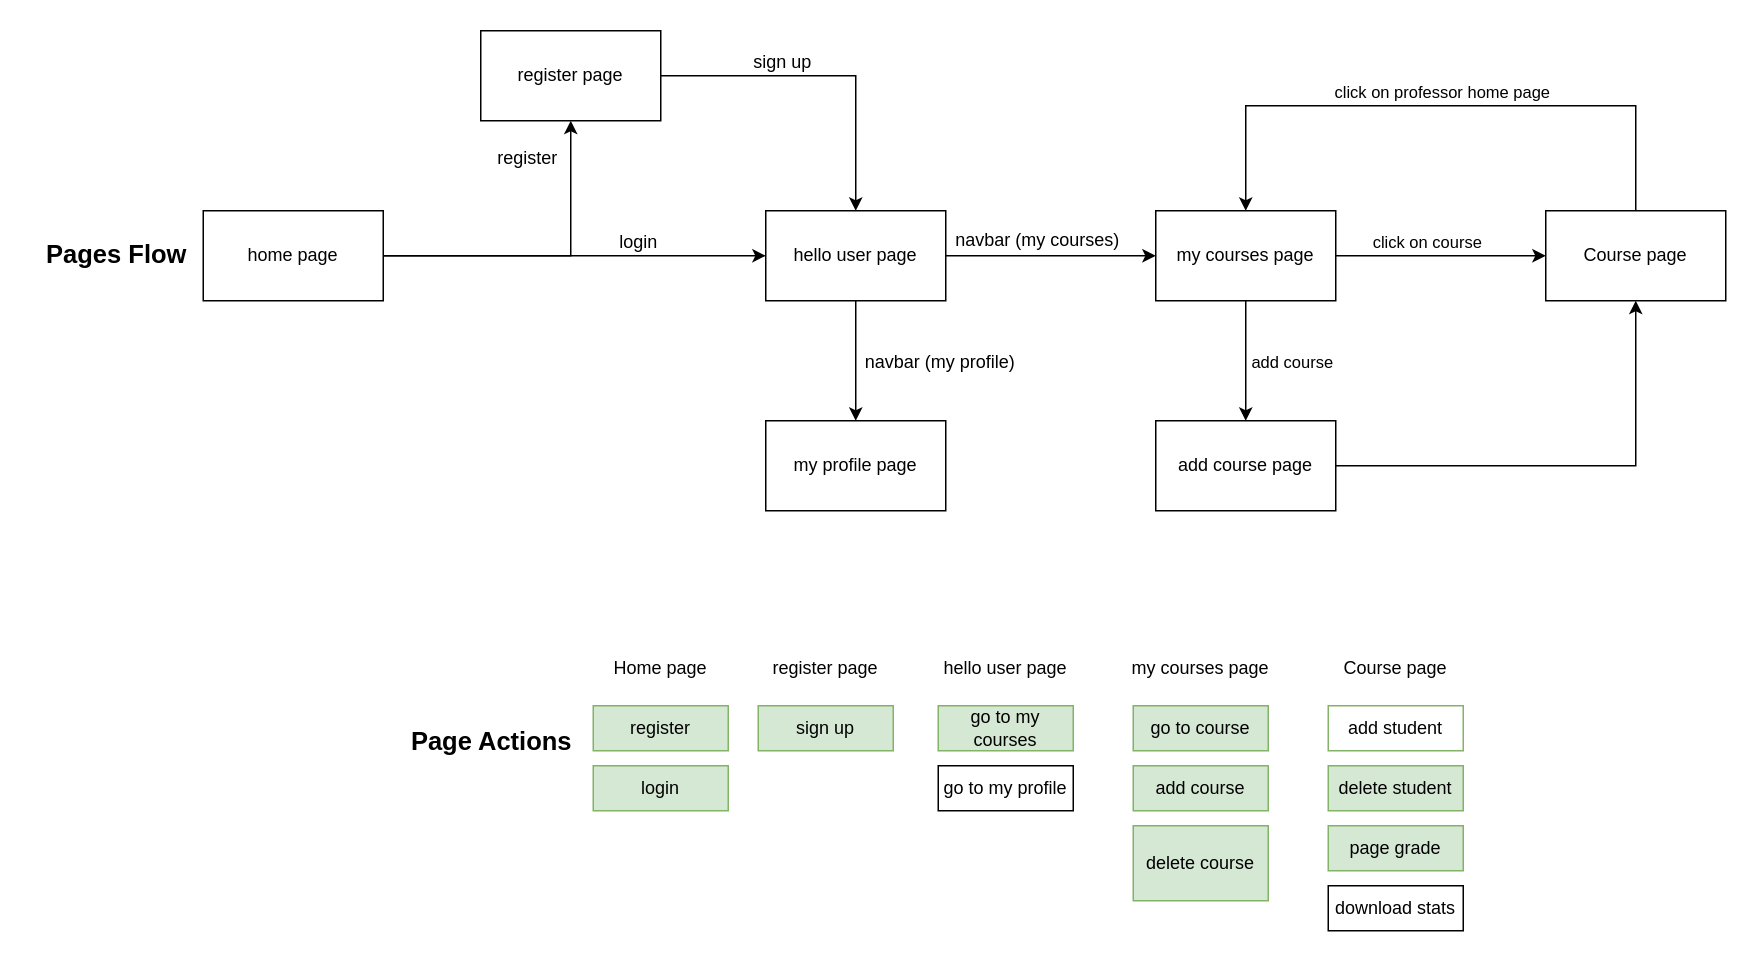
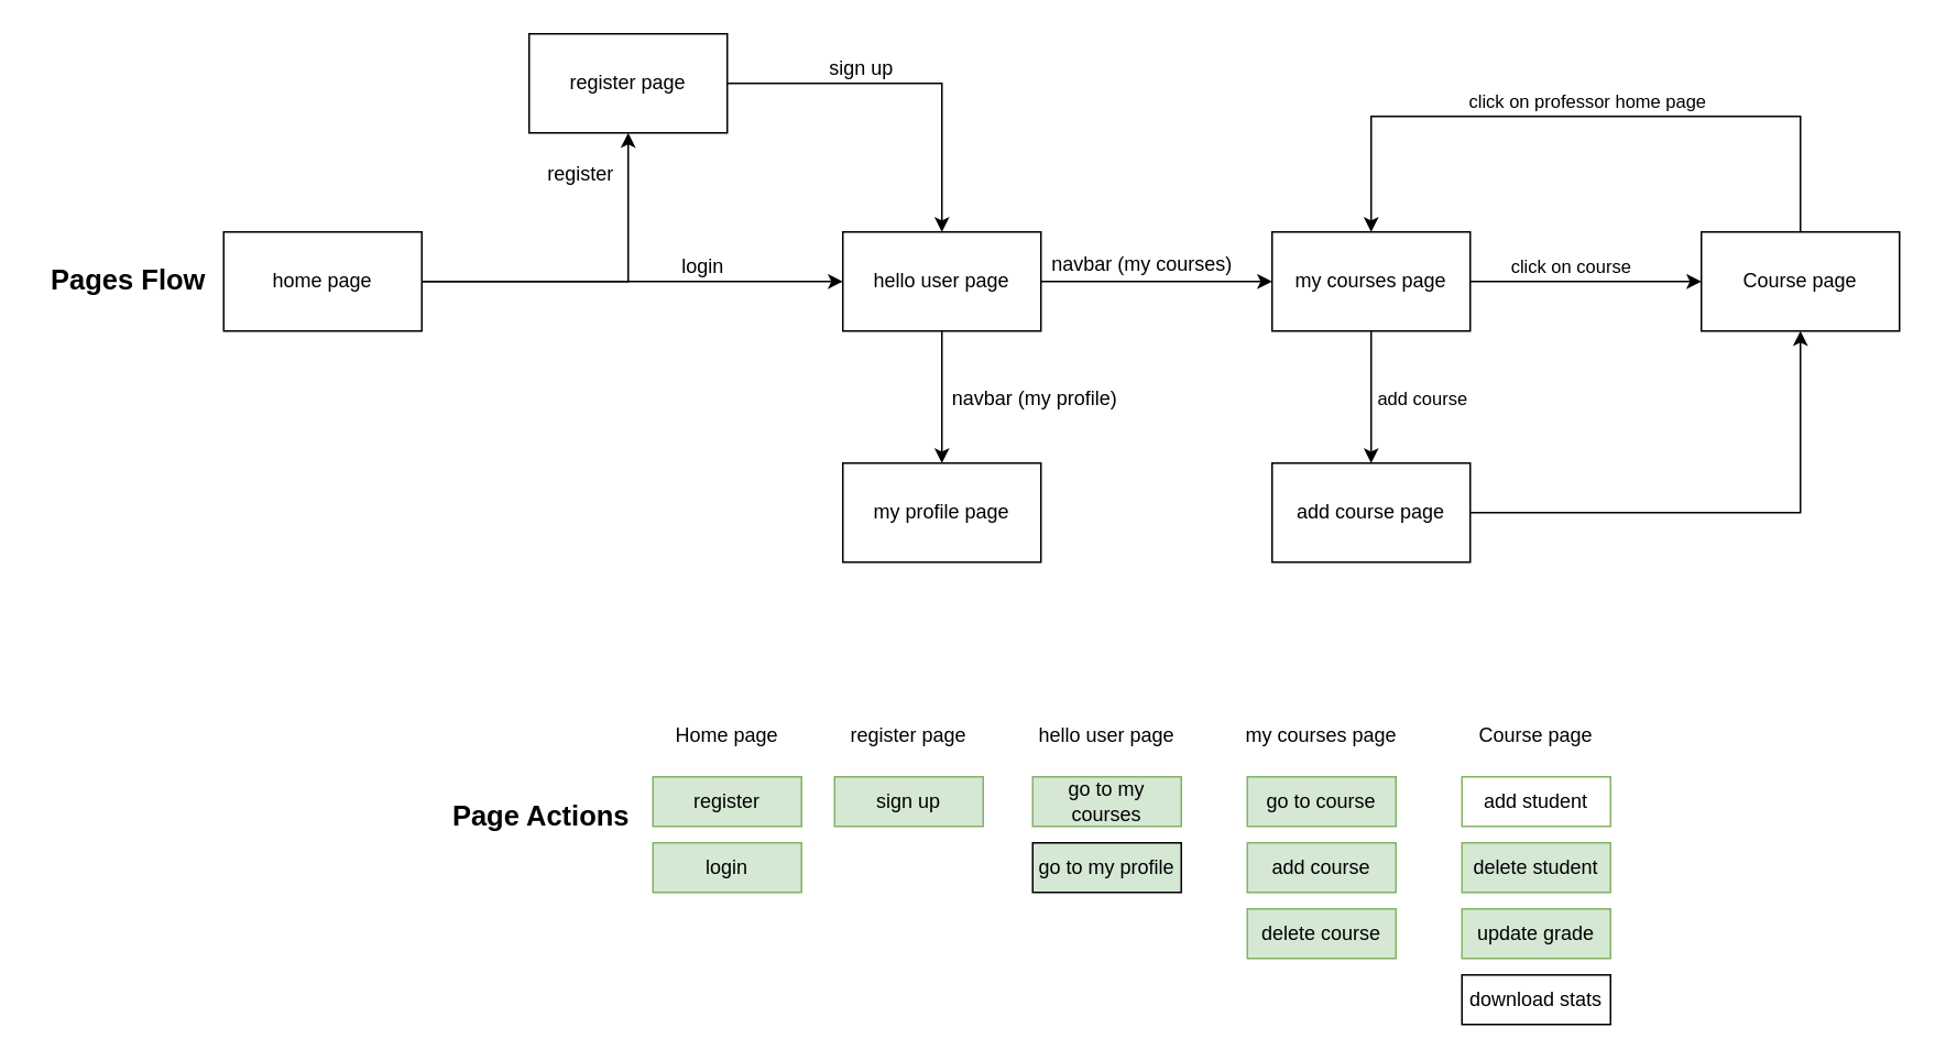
  <mxCell id="0" />
  <mxCell id="1" parent="0" />
  <mxCell id="2" style="edgeStyle=orthogonalEdgeStyle;rounded=0;orthogonalLoop=1;jettySize=auto;html=1;fontSize=12;" parent="1" source="6" target="33" edge="1"><mxGeometry relative="1" as="geometry" /></mxCell>
  <mxCell id="3" value="login" style="edgeLabel;html=1;align=center;verticalAlign=middle;resizable=0;points=[];fontSize=12;" parent="2" vertex="1" connectable="0"><mxGeometry x="0.325" relative="1" as="geometry"><mxPoint y="-10" as="offset" /></mxGeometry></mxCell>
  <mxCell id="4" style="edgeStyle=orthogonalEdgeStyle;rounded=0;orthogonalLoop=1;jettySize=auto;html=1;fontSize=12;" parent="1" source="6" target="42" edge="1"><mxGeometry relative="1" as="geometry" /></mxCell>
  <mxCell id="5" value="register" style="edgeLabel;html=1;align=center;verticalAlign=middle;resizable=0;points=[];fontSize=12;" parent="4" vertex="1" connectable="0"><mxGeometry x="0.793" y="-2" relative="1" as="geometry"><mxPoint x="-32" y="2" as="offset" /></mxGeometry></mxCell>
  <mxCell id="6" value="home page" style="rounded=0;whiteSpace=wrap;html=1;" parent="1" vertex="1"><mxGeometry x="135" y="140" width="120" height="60" as="geometry" /></mxCell>
  <mxCell id="7" value="" style="edgeStyle=orthogonalEdgeStyle;rounded=0;orthogonalLoop=1;jettySize=auto;html=1;" parent="1" source="11" target="14" edge="1"><mxGeometry relative="1" as="geometry" /></mxCell>
  <mxCell id="8" value="click on course" style="edgeLabel;html=1;align=center;verticalAlign=middle;resizable=0;points=[];" parent="7" vertex="1" connectable="0"><mxGeometry x="-0.338" y="-1" relative="1" as="geometry"><mxPoint x="14" y="-11" as="offset" /></mxGeometry></mxCell>
  <mxCell id="9" value="" style="edgeStyle=orthogonalEdgeStyle;rounded=0;orthogonalLoop=1;jettySize=auto;html=1;" parent="1" source="11" target="16" edge="1"><mxGeometry relative="1" as="geometry" /></mxCell>
  <mxCell id="10" value="add course" style="edgeLabel;html=1;align=center;verticalAlign=middle;resizable=0;points=[];" parent="9" vertex="1" connectable="0"><mxGeometry x="0.141" y="1" relative="1" as="geometry"><mxPoint x="29" y="-6" as="offset" /></mxGeometry></mxCell>
  <mxCell id="11" value="my courses page" style="whiteSpace=wrap;html=1;rounded=0;" parent="1" vertex="1"><mxGeometry x="770" y="140" width="120" height="60" as="geometry" /></mxCell>
  <mxCell id="12" style="edgeStyle=orthogonalEdgeStyle;rounded=0;orthogonalLoop=1;jettySize=auto;html=1;" parent="1" source="14" target="11" edge="1"><mxGeometry relative="1" as="geometry"><Array as="points"><mxPoint x="1090" y="70" /><mxPoint x="830" y="70" /></Array></mxGeometry></mxCell>
  <mxCell id="13" value="click on professor home page" style="edgeLabel;html=1;align=center;verticalAlign=middle;resizable=0;points=[];" parent="12" vertex="1" connectable="0"><mxGeometry x="0.15" relative="1" as="geometry"><mxPoint x="30" y="-10" as="offset" /></mxGeometry></mxCell>
  <mxCell id="14" value="Course page" style="whiteSpace=wrap;html=1;rounded=0;" parent="1" vertex="1"><mxGeometry x="1030" y="140" width="120" height="60" as="geometry" /></mxCell>
  <mxCell id="15" style="edgeStyle=orthogonalEdgeStyle;rounded=0;orthogonalLoop=1;jettySize=auto;html=1;" parent="1" source="16" target="14" edge="1"><mxGeometry relative="1" as="geometry" /></mxCell>
  <mxCell id="16" value="add course page" style="whiteSpace=wrap;html=1;rounded=0;" parent="1" vertex="1"><mxGeometry x="770" y="280" width="120" height="60" as="geometry" /></mxCell>
  <mxCell id="17" value="hello user page" style="text;html=1;strokeColor=none;fillColor=none;align=center;verticalAlign=middle;whiteSpace=wrap;rounded=0;" parent="1" vertex="1"><mxGeometry x="620" y="430" width="100" height="30" as="geometry" /></mxCell>
  <mxCell id="18" value="go to my courses" style="rounded=0;whiteSpace=wrap;html=1;fillColor=#d5e8d4;strokeColor=#82b366;" parent="1" vertex="1"><mxGeometry x="625" y="470" width="90" height="30" as="geometry" /></mxCell>
  <mxCell id="19" value="Course page" style="text;html=1;strokeColor=none;fillColor=none;align=center;verticalAlign=middle;whiteSpace=wrap;rounded=0;" parent="1" vertex="1"><mxGeometry x="880" y="430" width="100" height="30" as="geometry" /></mxCell>
  <mxCell id="20" value="add student" style="rounded=0;whiteSpace=wrap;html=1;fillColor=#ffffff;strokeColor=#82b366;" parent="1" vertex="1"><mxGeometry x="885" y="470" width="90" height="30" as="geometry" /></mxCell>
  <mxCell id="21" value="delete student" style="rounded=0;whiteSpace=wrap;html=1;fillColor=#d5e8d4;strokeColor=#82b366;" parent="1" vertex="1"><mxGeometry x="885" y="510" width="90" height="30" as="geometry" /></mxCell>
- <mxCell id="22" value="page grade" style="rounded=0;whiteSpace=wrap;html=1;fillColor=#d5e8d4;strokeColor=#82b366;" parent="1" vertex="1"><mxGeometry x="885" y="550" width="90" height="30" as="geometry" /></mxCell>
+ <mxCell id="22" value="update grade" style="rounded=0;whiteSpace=wrap;html=1;fillColor=#d5e8d4;strokeColor=#82b366;" parent="1" vertex="1"><mxGeometry x="885" y="550" width="90" height="30" as="geometry" /></mxCell>
  <mxCell id="23" value="Pages Flow" style="text;html=1;strokeColor=none;fillColor=none;align=center;verticalAlign=middle;whiteSpace=wrap;rounded=0;fontStyle=1;fontSize=17;" parent="1" vertex="1"><mxGeometry x="20" y="155" width="115" height="30" as="geometry" /></mxCell>
  <mxCell id="24" value="Home page" style="text;html=1;strokeColor=none;fillColor=none;align=center;verticalAlign=middle;whiteSpace=wrap;rounded=0;" parent="1" vertex="1"><mxGeometry x="390" y="430" width="100" height="30" as="geometry" /></mxCell>
  <mxCell id="25" value="register" style="rounded=0;whiteSpace=wrap;html=1;fillColor=#d5e8d4;strokeColor=#82b366;" parent="1" vertex="1"><mxGeometry x="395" y="470" width="90" height="30" as="geometry" /></mxCell>
  <mxCell id="26" value="login" style="rounded=0;whiteSpace=wrap;html=1;fillColor=#d5e8d4;strokeColor=#82b366;" parent="1" vertex="1"><mxGeometry x="395" y="510" width="90" height="30" as="geometry" /></mxCell>
  <mxCell id="27" value="Page Actions" style="text;html=1;strokeColor=none;fillColor=none;align=center;verticalAlign=middle;whiteSpace=wrap;rounded=0;fontStyle=1;fontSize=17;" parent="1" vertex="1"><mxGeometry x="260" y="480" width="135" height="30" as="geometry" /></mxCell>
  <mxCell id="28" value="download stats" style="rounded=0;whiteSpace=wrap;html=1;" parent="1" vertex="1"><mxGeometry x="885" y="590" width="90" height="30" as="geometry" /></mxCell>
  <mxCell id="29" style="edgeStyle=orthogonalEdgeStyle;rounded=0;orthogonalLoop=1;jettySize=auto;html=1;fontSize=17;" parent="1" source="33" target="11" edge="1"><mxGeometry relative="1" as="geometry" /></mxCell>
  <mxCell id="30" value="navbar (my courses)" style="edgeLabel;html=1;align=center;verticalAlign=middle;resizable=0;points=[];fontSize=12;" parent="29" vertex="1" connectable="0"><mxGeometry x="-0.294" y="2" relative="1" as="geometry"><mxPoint x="11" y="-9" as="offset" /></mxGeometry></mxCell>
  <mxCell id="31" value="" style="edgeStyle=orthogonalEdgeStyle;rounded=0;orthogonalLoop=1;jettySize=auto;html=1;fontSize=12;" parent="1" source="33" target="34" edge="1"><mxGeometry relative="1" as="geometry" /></mxCell>
  <mxCell id="32" value="navbar (my profile)" style="edgeLabel;html=1;align=center;verticalAlign=middle;resizable=0;points=[];fontSize=12;" parent="31" vertex="1" connectable="0"><mxGeometry x="0.298" relative="1" as="geometry"><mxPoint x="55" y="-12" as="offset" /></mxGeometry></mxCell>
  <mxCell id="33" value="hello user page" style="whiteSpace=wrap;html=1;rounded=0;" parent="1" vertex="1"><mxGeometry x="510" y="140" width="120" height="60" as="geometry" /></mxCell>
  <mxCell id="34" value="my profile page" style="whiteSpace=wrap;html=1;rounded=0;" parent="1" vertex="1"><mxGeometry x="510" y="280" width="120" height="60" as="geometry" /></mxCell>
- <mxCell id="35" value="go to my profile" style="rounded=0;whiteSpace=wrap;html=1;" parent="1" vertex="1"><mxGeometry x="625" y="510" width="90" height="30" as="geometry" /></mxCell>
+ <mxCell id="35" value="go to my profile" style="rounded=0;whiteSpace=wrap;html=1;fillColor=#d5e8d4;" parent="1" vertex="1"><mxGeometry x="625" y="510" width="90" height="30" as="geometry" /></mxCell>
  <mxCell id="36" value="my courses page" style="text;html=1;strokeColor=none;fillColor=none;align=center;verticalAlign=middle;whiteSpace=wrap;rounded=0;" parent="1" vertex="1"><mxGeometry x="750" y="430" width="100" height="30" as="geometry" /></mxCell>
  <mxCell id="37" value="go to course" style="rounded=0;whiteSpace=wrap;html=1;fillColor=#d5e8d4;strokeColor=#82b366;" parent="1" vertex="1"><mxGeometry x="755" y="470" width="90" height="30" as="geometry" /></mxCell>
  <mxCell id="38" value="add course" style="rounded=0;whiteSpace=wrap;html=1;fillColor=#d5e8d4;strokeColor=#82b366;" parent="1" vertex="1"><mxGeometry x="755" y="510" width="90" height="30" as="geometry" /></mxCell>
- <mxCell id="39" value="delete course" style="rounded=0;whiteSpace=wrap;html=1;fillColor=#d5e8d4;strokeColor=#82b366;" parent="1" vertex="1"><mxGeometry x="755" y="550" width="90" height="50" as="geometry" /></mxCell>
+ <mxCell id="39" value="delete course" style="rounded=0;whiteSpace=wrap;html=1;fillColor=#d5e8d4;strokeColor=#82b366;" parent="1" vertex="1"><mxGeometry x="755" y="550" width="90" height="30" as="geometry" /></mxCell>
  <mxCell id="40" style="edgeStyle=orthogonalEdgeStyle;rounded=0;orthogonalLoop=1;jettySize=auto;html=1;fontSize=12;" parent="1" source="42" target="33" edge="1"><mxGeometry relative="1" as="geometry" /></mxCell>
  <mxCell id="41" value="sign up" style="edgeLabel;html=1;align=center;verticalAlign=middle;resizable=0;points=[];fontSize=12;" parent="40" vertex="1" connectable="0"><mxGeometry x="-0.493" relative="1" as="geometry"><mxPoint x="24" y="-10" as="offset" /></mxGeometry></mxCell>
  <mxCell id="42" value="register page" style="whiteSpace=wrap;html=1;rounded=0;" parent="1" vertex="1"><mxGeometry x="320" y="20" width="120" height="60" as="geometry" /></mxCell>
  <mxCell id="43" value="register page" style="text;html=1;strokeColor=none;fillColor=none;align=center;verticalAlign=middle;whiteSpace=wrap;rounded=0;" parent="1" vertex="1"><mxGeometry x="500" y="430" width="100" height="30" as="geometry" /></mxCell>
  <mxCell id="44" value="sign up" style="rounded=0;whiteSpace=wrap;html=1;fillColor=#d5e8d4;strokeColor=#82b366;" parent="1" vertex="1"><mxGeometry x="505" y="470" width="90" height="30" as="geometry" /></mxCell>
